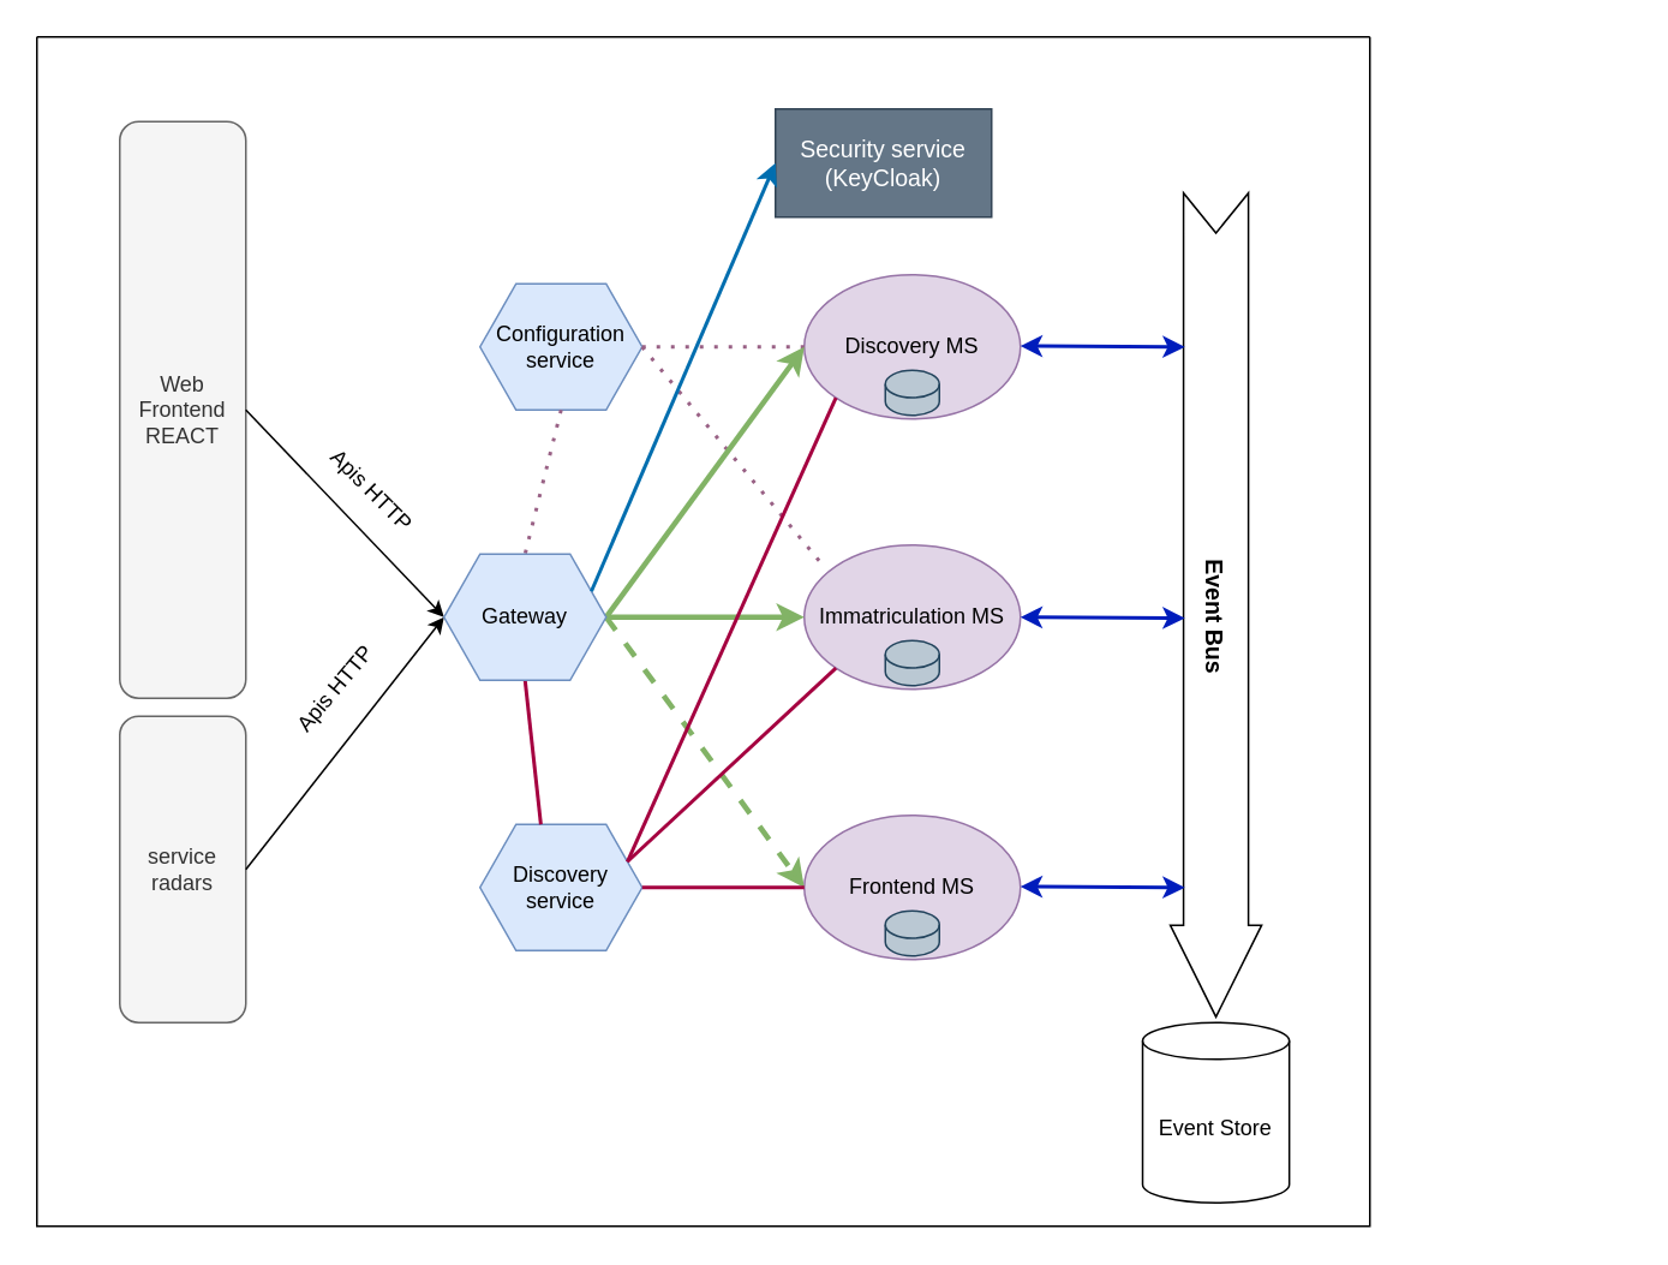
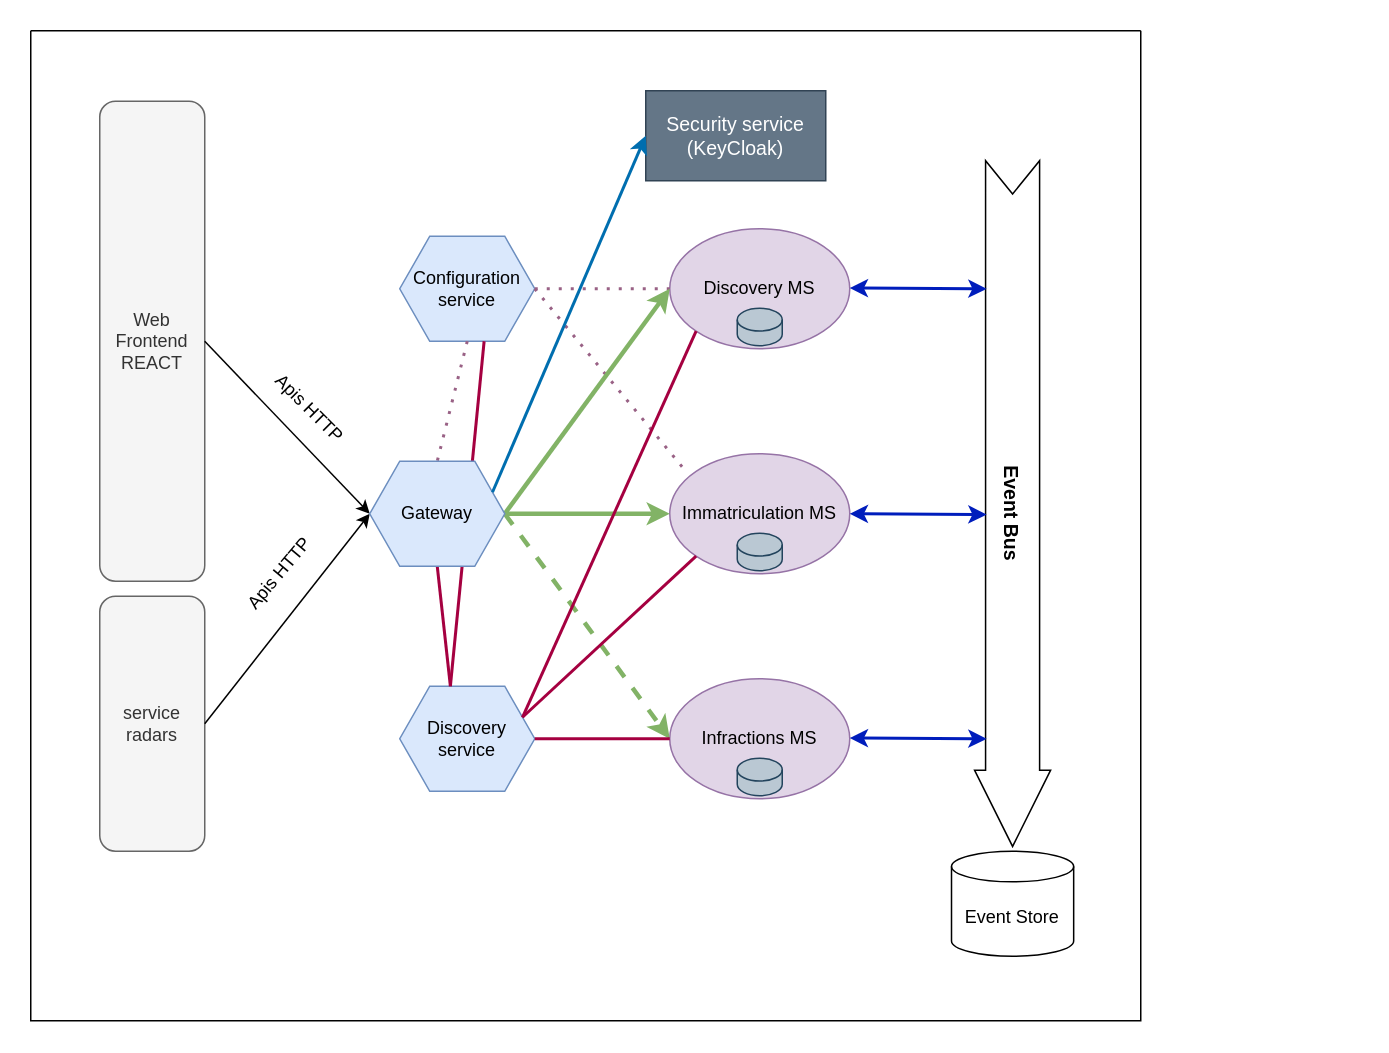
  <mxCell id="0" />
  <mxCell id="1" parent="0" />
  <mxCell id="2" value="Web Frontend REACT" style="rounded=1;whiteSpace=wrap;html=1;fillColor=#f5f5f5;fontColor=#333333;strokeColor=#666666;" vertex="1" parent="1"><mxGeometry x="66" y="67" width="70" height="320" as="geometry" /></mxCell>
  <mxCell id="3" value="service radars" style="rounded=1;whiteSpace=wrap;html=1;fillColor=#f5f5f5;fontColor=#333333;strokeColor=#666666;" vertex="1" parent="1"><mxGeometry x="66" y="397" width="70" height="170" as="geometry" /></mxCell>
  <mxCell id="4" value="Configuration service" style="shape=hexagon;perimeter=hexagonPerimeter2;whiteSpace=wrap;html=1;fixedSize=1;fillColor=#dae8fc;strokeColor=#6c8ebf;" vertex="1" parent="1"><mxGeometry x="266" y="157" width="90" height="70" as="geometry" /></mxCell>
  <mxCell id="5" value="Discovery service" style="shape=hexagon;perimeter=hexagonPerimeter2;whiteSpace=wrap;html=1;fixedSize=1;fillColor=#dae8fc;strokeColor=#6c8ebf;" vertex="1" parent="1"><mxGeometry x="266" y="457" width="90" height="70" as="geometry" /></mxCell>
  <mxCell id="6" value="" style="endArrow=classic;html=1;rounded=0;exitX=1;exitY=0.5;exitDx=0;exitDy=0;entryX=0;entryY=0.5;entryDx=0;entryDy=0;" edge="1" parent="1" source="2" target="36"><mxGeometry width="50" height="50" relative="1" as="geometry"><mxPoint x="326" y="377" as="sourcePoint" /><mxPoint x="376" y="327" as="targetPoint" /></mxGeometry></mxCell>
  <mxCell id="7" value="" style="endArrow=classic;html=1;rounded=0;exitX=1;exitY=0.5;exitDx=0;exitDy=0;entryX=0;entryY=0.5;entryDx=0;entryDy=0;" edge="1" parent="1" source="3" target="36"><mxGeometry width="50" height="50" relative="1" as="geometry"><mxPoint x="326" y="377" as="sourcePoint" /><mxPoint x="236" y="347" as="targetPoint" /></mxGeometry></mxCell>
  <mxCell id="8" value="Apis HTTP" style="text;html=1;strokeColor=none;fillColor=none;align=center;verticalAlign=middle;whiteSpace=wrap;rounded=0;rotation=45;" vertex="1" parent="1"><mxGeometry x="176" y="257" width="60" height="30" as="geometry" /></mxCell>
  <mxCell id="9" value="Apis HTTP" style="text;html=1;strokeColor=none;fillColor=none;align=center;verticalAlign=middle;whiteSpace=wrap;rounded=0;rotation=-50;" vertex="1" parent="1"><mxGeometry x="156" y="367" width="60" height="30" as="geometry" /></mxCell>
  <mxCell id="10" value="" style="group" vertex="1" connectable="0" parent="1"><mxGeometry x="446" y="152" width="120" height="80" as="geometry" /></mxCell>
  <mxCell id="11" value="Discovery MS" style="ellipse;whiteSpace=wrap;html=1;fillColor=#e1d5e7;strokeColor=#9673a6;" vertex="1" parent="10"><mxGeometry width="120" height="80" as="geometry" /></mxCell>
  <mxCell id="12" value="" style="shape=cylinder3;whiteSpace=wrap;html=1;boundedLbl=1;backgroundOutline=1;size=7.6;fillColor=#bac8d3;strokeColor=#23445d;" vertex="1" parent="10"><mxGeometry x="45" y="53" width="30" height="25" as="geometry" /></mxCell>
  <mxCell id="13" value="" style="group" vertex="1" connectable="0" parent="1"><mxGeometry x="446" y="302" width="120" height="80" as="geometry" /></mxCell>
  <mxCell id="14" value="Immatriculation MS" style="ellipse;whiteSpace=wrap;html=1;fillColor=#e1d5e7;strokeColor=#9673a6;" vertex="1" parent="13"><mxGeometry width="120" height="80" as="geometry" /></mxCell>
  <mxCell id="15" value="" style="shape=cylinder3;whiteSpace=wrap;html=1;boundedLbl=1;backgroundOutline=1;size=7.6;fillColor=#bac8d3;strokeColor=#23445d;" vertex="1" parent="13"><mxGeometry x="45" y="53" width="30" height="25" as="geometry" /></mxCell>
  <mxCell id="16" value="" style="group" vertex="1" connectable="0" parent="1"><mxGeometry x="446" y="452" width="120" height="80" as="geometry" /></mxCell>
- <mxCell id="17" value="Frontend MS" style="ellipse;whiteSpace=wrap;html=1;fillColor=#e1d5e7;strokeColor=#9673a6;" vertex="1" parent="16"><mxGeometry width="120" height="80" as="geometry" /></mxCell>
+ <mxCell id="17" value="Infractions MS" style="ellipse;whiteSpace=wrap;html=1;fillColor=#e1d5e7;strokeColor=#9673a6;" vertex="1" parent="16"><mxGeometry width="120" height="80" as="geometry" /></mxCell>
  <mxCell id="18" value="" style="shape=cylinder3;whiteSpace=wrap;html=1;boundedLbl=1;backgroundOutline=1;size=7.6;fillColor=#bac8d3;strokeColor=#23445d;" vertex="1" parent="16"><mxGeometry x="45" y="53" width="30" height="25" as="geometry" /></mxCell>
  <mxCell id="19" value="" style="endArrow=none;dashed=1;html=1;dashPattern=1 3;strokeWidth=2;rounded=0;exitX=1;exitY=0.5;exitDx=0;exitDy=0;fillColor=#e6d0de;gradientColor=#d5739d;strokeColor=#996185;entryX=0;entryY=0.5;entryDx=0;entryDy=0;" edge="1" parent="1" source="4" target="11"><mxGeometry width="50" height="50" relative="1" as="geometry"><mxPoint x="366" y="367" as="sourcePoint" /><mxPoint x="456" y="217" as="targetPoint" /></mxGeometry></mxCell>
  <mxCell id="20" value="" style="endArrow=none;dashed=1;html=1;dashPattern=1 3;strokeWidth=2;rounded=0;entryX=0.1;entryY=0.165;entryDx=0;entryDy=0;fillColor=#e6d0de;gradientColor=#d5739d;strokeColor=#996185;exitX=1;exitY=0.5;exitDx=0;exitDy=0;entryPerimeter=0;" edge="1" parent="1" source="4" target="14"><mxGeometry width="50" height="50" relative="1" as="geometry"><mxPoint x="406" y="227" as="sourcePoint" /><mxPoint x="456" y="352" as="targetPoint" /></mxGeometry></mxCell>
  <mxCell id="21" value="" style="endArrow=none;dashed=1;html=1;dashPattern=1 3;strokeWidth=2;rounded=0;fillColor=#e6d0de;gradientColor=#d5739d;strokeColor=#996185;exitX=0.5;exitY=1;exitDx=0;exitDy=0;entryX=0.5;entryY=0;entryDx=0;entryDy=0;" edge="1" parent="1" source="4" target="36"><mxGeometry width="50" height="50" relative="1" as="geometry"><mxPoint x="366" y="202" as="sourcePoint" /><mxPoint x="456" y="507" as="targetPoint" /></mxGeometry></mxCell>
  <mxCell id="22" value="" style="endArrow=classic;html=1;rounded=0;exitX=1;exitY=0.5;exitDx=0;exitDy=0;entryX=0;entryY=0.5;entryDx=0;entryDy=0;fillColor=#d5e8d4;gradientColor=#97d077;strokeColor=#82b366;strokeWidth=3;" edge="1" parent="1" source="36" target="11"><mxGeometry width="50" height="50" relative="1" as="geometry"><mxPoint x="366" y="407" as="sourcePoint" /><mxPoint x="416" y="357" as="targetPoint" /></mxGeometry></mxCell>
  <mxCell id="23" value="" style="endArrow=classic;html=1;rounded=0;exitX=1;exitY=0.5;exitDx=0;exitDy=0;entryX=0;entryY=0.5;entryDx=0;entryDy=0;fillColor=#d5e8d4;gradientColor=#97d077;strokeColor=#82b366;strokeWidth=3;" edge="1" parent="1" source="36" target="14"><mxGeometry width="50" height="50" relative="1" as="geometry"><mxPoint x="346" y="352" as="sourcePoint" /><mxPoint x="456" y="202" as="targetPoint" /></mxGeometry></mxCell>
  <mxCell id="24" value="" style="endArrow=classic;html=1;rounded=0;exitX=1;exitY=0.5;exitDx=0;exitDy=0;entryX=0;entryY=0.5;entryDx=0;entryDy=0;fillColor=#d5e8d4;gradientColor=#97d077;strokeColor=#82b366;strokeWidth=3;dashed=1;" edge="1" parent="1" source="36" target="17"><mxGeometry width="50" height="50" relative="1" as="geometry"><mxPoint x="346" y="352" as="sourcePoint" /><mxPoint x="456" y="352" as="targetPoint" /></mxGeometry></mxCell>
- <mxCell id="25" value="Event Store" style="shape=cylinder3;whiteSpace=wrap;html=1;boundedLbl=1;backgroundOutline=1;size=10.2;" vertex="1" parent="1"><mxGeometry x="633.84" y="567" width="81.44" height="100" as="geometry" /></mxCell>
+ <mxCell id="25" value="Event Store" style="shape=cylinder3;whiteSpace=wrap;html=1;boundedLbl=1;backgroundOutline=1;size=10.2;" vertex="1" parent="1"><mxGeometry x="633.84" y="567" width="81.44" height="70" as="geometry" /></mxCell>
  <mxCell id="26" value="" style="html=1;shadow=0;dashed=0;align=center;verticalAlign=middle;shape=mxgraph.arrows2.arrow;dy=0.29;dx=50.84;notch=22.2;rotation=90;" vertex="1" parent="1"><mxGeometry x="445.98" y="309.86" width="457.16" height="50.72" as="geometry" /></mxCell>
  <mxCell id="27" value="&lt;font style=&quot;font-size: 13px;&quot;&gt;&lt;b&gt;Event Bus&lt;/b&gt;&lt;/font&gt;" style="text;html=1;strokeColor=none;fillColor=none;align=center;verticalAlign=middle;whiteSpace=wrap;rounded=0;rotation=90;" vertex="1" parent="1"><mxGeometry x="618.84" y="327" width="111.44" height="30" as="geometry" /></mxCell>
  <mxCell id="28" value="" style="endArrow=none;html=1;rounded=0;strokeWidth=2;exitX=1;exitY=0.5;exitDx=0;exitDy=0;entryX=0;entryY=0.5;entryDx=0;entryDy=0;fillColor=#d80073;strokeColor=#A50040;" edge="1" parent="1" source="5" target="17"><mxGeometry width="50" height="50" relative="1" as="geometry"><mxPoint x="506" y="407" as="sourcePoint" /><mxPoint x="556" y="357" as="targetPoint" /></mxGeometry></mxCell>
  <mxCell id="29" value="" style="endArrow=none;html=1;rounded=0;strokeWidth=2;exitX=1;exitY=0.25;exitDx=0;exitDy=0;entryX=0;entryY=1;entryDx=0;entryDy=0;fillColor=#d80073;strokeColor=#A50040;" edge="1" parent="1" source="5" target="14"><mxGeometry width="50" height="50" relative="1" as="geometry"><mxPoint x="366" y="502" as="sourcePoint" /><mxPoint x="456" y="502" as="targetPoint" /></mxGeometry></mxCell>
  <mxCell id="30" value="" style="endArrow=none;html=1;rounded=0;strokeWidth=2;exitX=1;exitY=0.25;exitDx=0;exitDy=0;entryX=0;entryY=1;entryDx=0;entryDy=0;fillColor=#d80073;strokeColor=#A50040;" edge="1" parent="1" source="5" target="11"><mxGeometry width="50" height="50" relative="1" as="geometry"><mxPoint x="357.818" y="487.682" as="sourcePoint" /><mxPoint x="473.574" y="380.284" as="targetPoint" /></mxGeometry></mxCell>
  <mxCell id="31" value="" style="endArrow=classic;startArrow=classic;html=1;rounded=0;strokeWidth=2;exitX=0.516;exitY=0.842;exitDx=0;exitDy=0;exitPerimeter=0;entryX=1;entryY=0.5;entryDx=0;entryDy=0;fillColor=#0050ef;strokeColor=#001DBC;" edge="1" parent="1" source="26" target="14"><mxGeometry width="50" height="50" relative="1" as="geometry"><mxPoint x="506" y="407" as="sourcePoint" /><mxPoint x="576" y="347" as="targetPoint" /></mxGeometry></mxCell>
  <mxCell id="32" value="" style="endArrow=classic;startArrow=classic;html=1;rounded=0;strokeWidth=2;exitX=0.516;exitY=0.842;exitDx=0;exitDy=0;exitPerimeter=0;entryX=1;entryY=0.5;entryDx=0;entryDy=0;fillColor=#0050ef;strokeColor=#001DBC;" edge="1" parent="1"><mxGeometry width="50" height="50" relative="1" as="geometry"><mxPoint x="657.214" y="492.035" as="sourcePoint" /><mxPoint x="566" y="491.5" as="targetPoint" /></mxGeometry></mxCell>
  <mxCell id="33" value="" style="endArrow=classic;startArrow=classic;html=1;rounded=0;strokeWidth=2;exitX=0.516;exitY=0.842;exitDx=0;exitDy=0;exitPerimeter=0;entryX=1;entryY=0.5;entryDx=0;entryDy=0;fillColor=#0050ef;strokeColor=#001DBC;" edge="1" parent="1"><mxGeometry width="50" height="50" relative="1" as="geometry"><mxPoint x="657.214" y="192.035" as="sourcePoint" /><mxPoint x="566" y="191.5" as="targetPoint" /></mxGeometry></mxCell>
  <mxCell id="34" value="" style="endArrow=none;html=1;rounded=0;strokeWidth=2;exitX=0.375;exitY=0;exitDx=0;exitDy=0;entryX=0.5;entryY=1;entryDx=0;entryDy=0;fillColor=#d80073;strokeColor=#A50040;" edge="1" parent="1" source="5" target="36"><mxGeometry width="50" height="50" relative="1" as="geometry"><mxPoint x="357.818" y="487.682" as="sourcePoint" /><mxPoint x="473.574" y="230.284" as="targetPoint" /></mxGeometry></mxCell>
+ <mxCell id="35" value="" style="endArrow=none;html=1;rounded=0;strokeWidth=2;exitX=0.375;exitY=0;exitDx=0;exitDy=0;entryX=0.625;entryY=1;entryDx=0;entryDy=0;fillColor=#d80073;strokeColor=#A50040;" edge="1" parent="1" source="5" target="4"><mxGeometry width="50" height="50" relative="1" as="geometry"><mxPoint x="309.75" y="467" as="sourcePoint" /><mxPoint x="301" y="387" as="targetPoint" /></mxGeometry></mxCell>
  <mxCell id="36" value="Gateway" style="shape=hexagon;perimeter=hexagonPerimeter2;whiteSpace=wrap;html=1;fixedSize=1;fillColor=#dae8fc;strokeColor=#6c8ebf;" vertex="1" parent="1"><mxGeometry x="246" y="307" width="90" height="70" as="geometry" /></mxCell>
  <mxCell id="37" value="" style="swimlane;startSize=0;fontSize=13;" vertex="1" parent="1"><mxGeometry x="20" y="20" width="740" height="660" as="geometry" /></mxCell>
  <mxCell id="38" value="Security service&lt;br&gt;(KeyCloak)" style="rounded=0;whiteSpace=wrap;html=1;fontSize=13;fillColor=#647687;fontColor=#ffffff;strokeColor=#314354;" vertex="1" parent="37"><mxGeometry x="410" y="40" width="120" height="60" as="geometry" /></mxCell>
  <mxCell id="39" value="" style="endArrow=classic;html=1;rounded=0;strokeWidth=2;fontSize=13;exitX=1;exitY=0.25;exitDx=0;exitDy=0;entryX=0;entryY=0.5;entryDx=0;entryDy=0;fillColor=#1ba1e2;strokeColor=#006EAF;" edge="1" parent="1" source="36" target="38"><mxGeometry width="50" height="50" relative="1" as="geometry"><mxPoint x="350" y="380" as="sourcePoint" /><mxPoint x="400" y="330" as="targetPoint" /></mxGeometry></mxCell>
